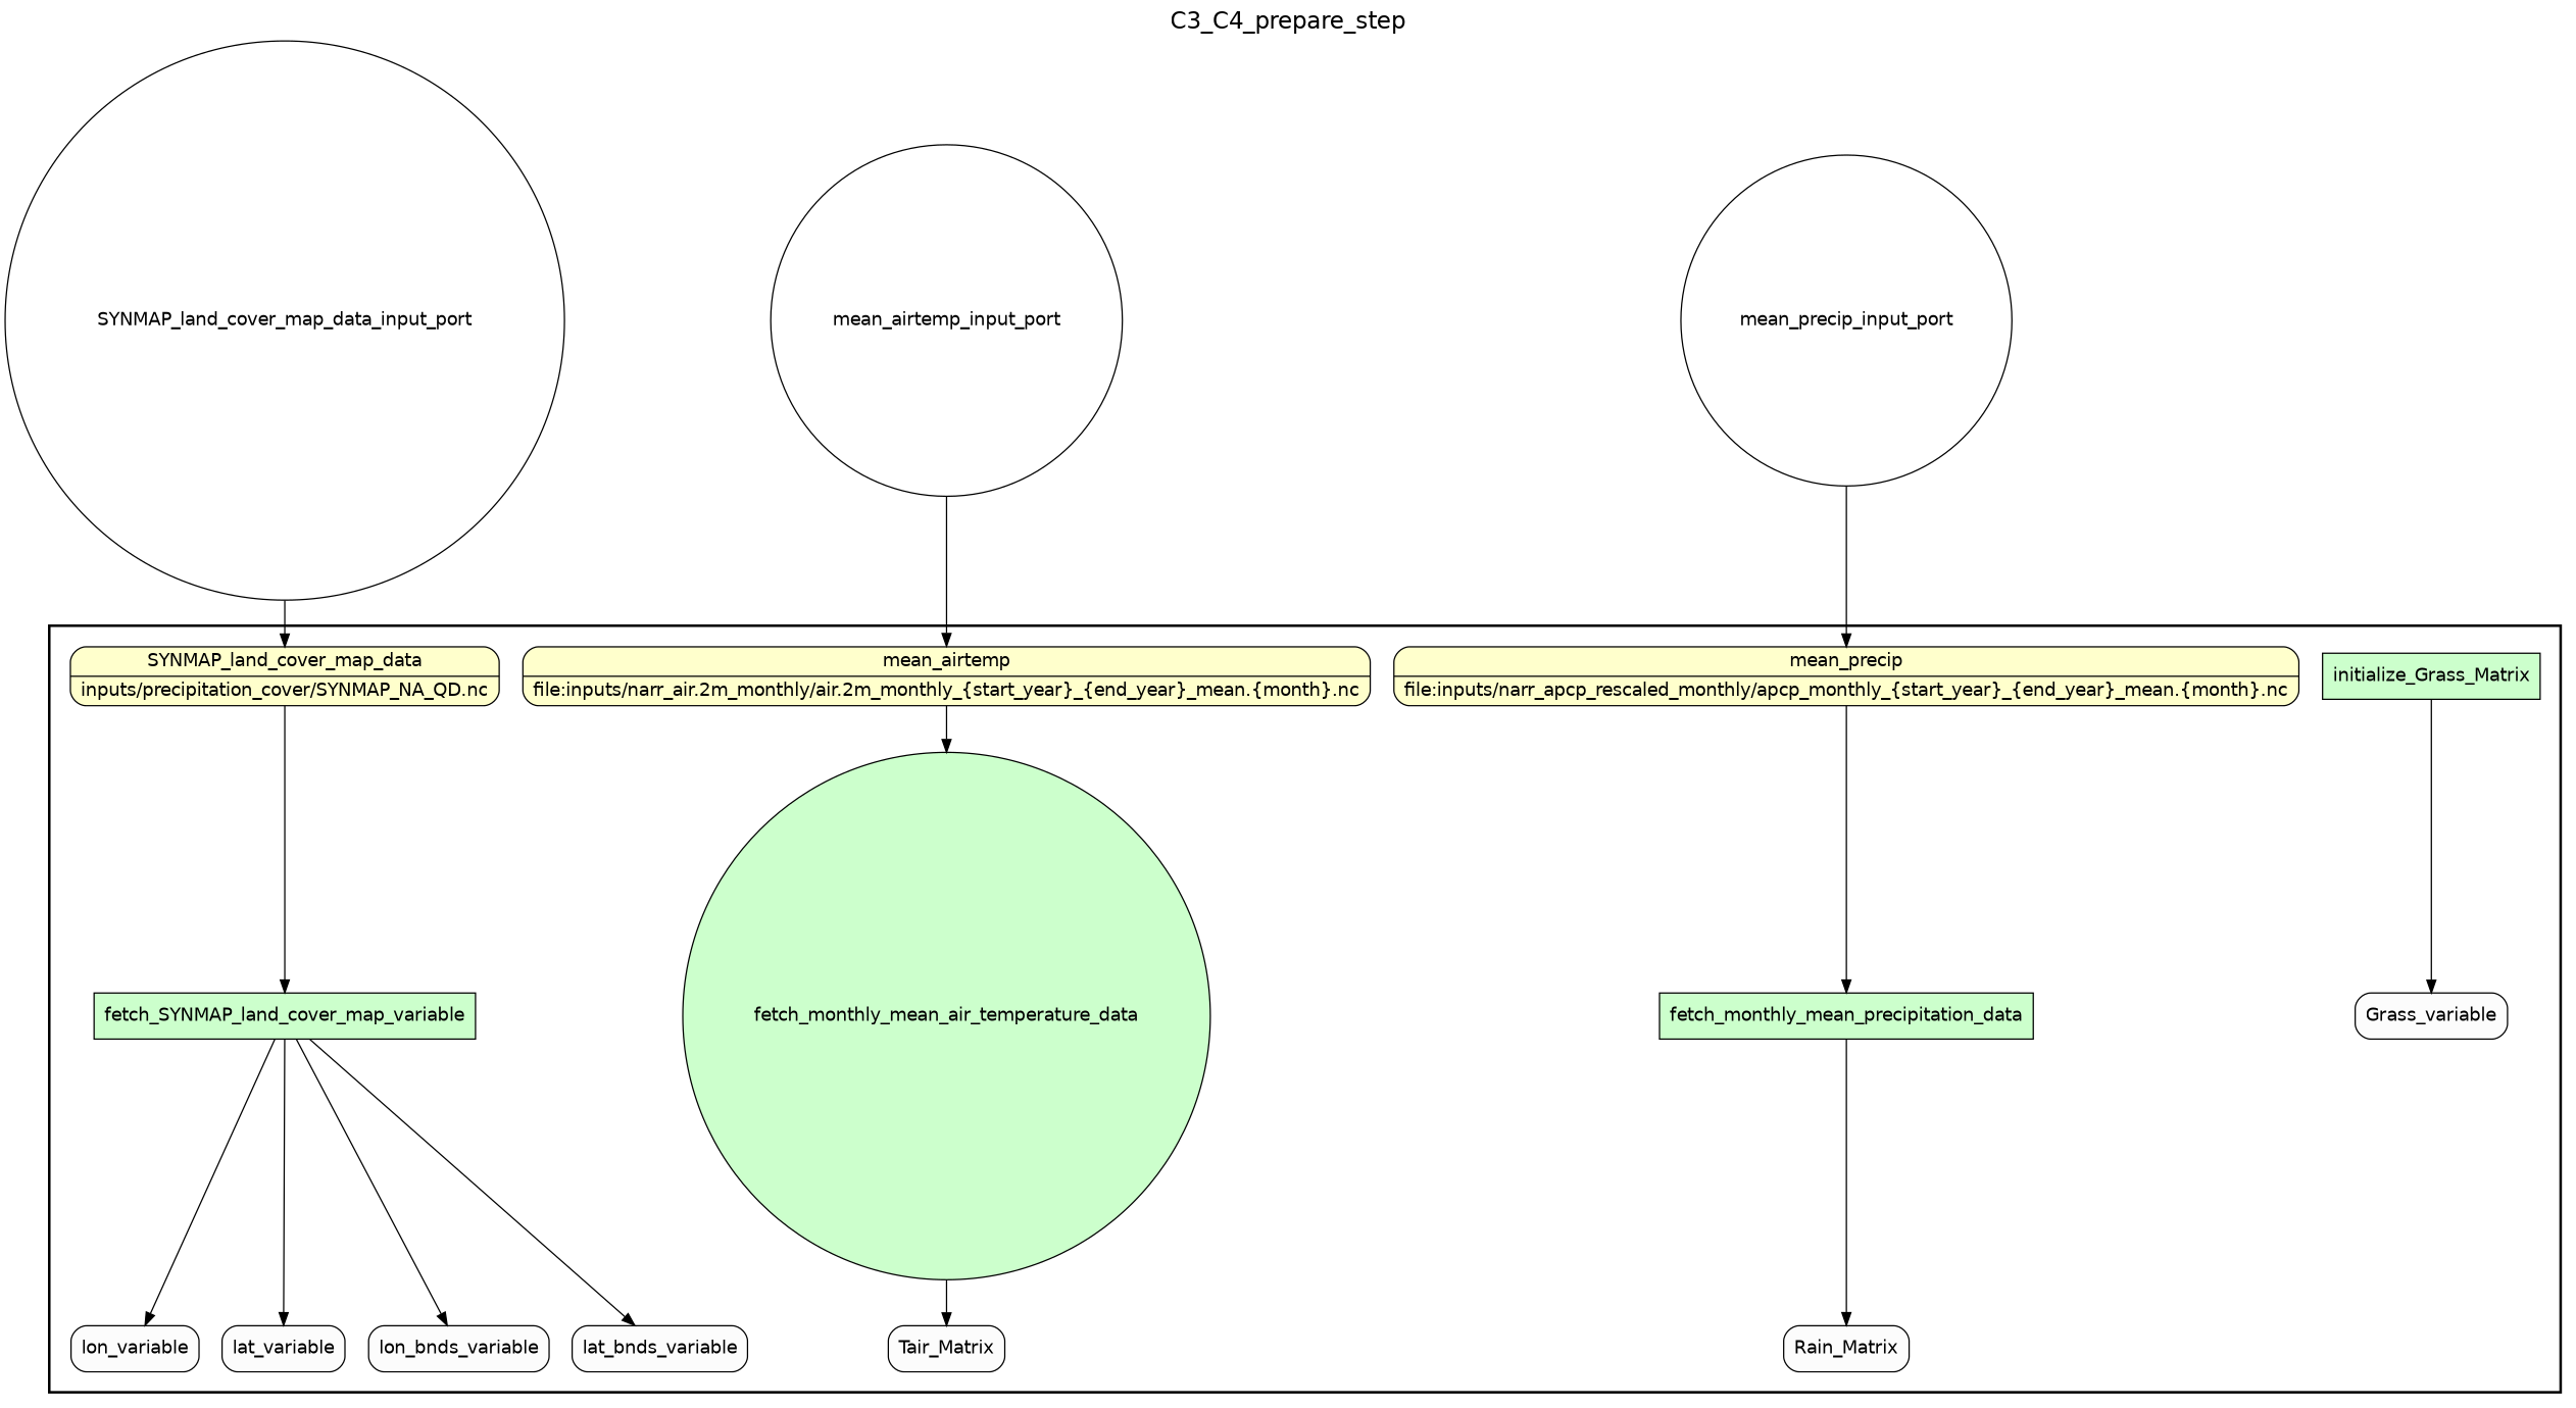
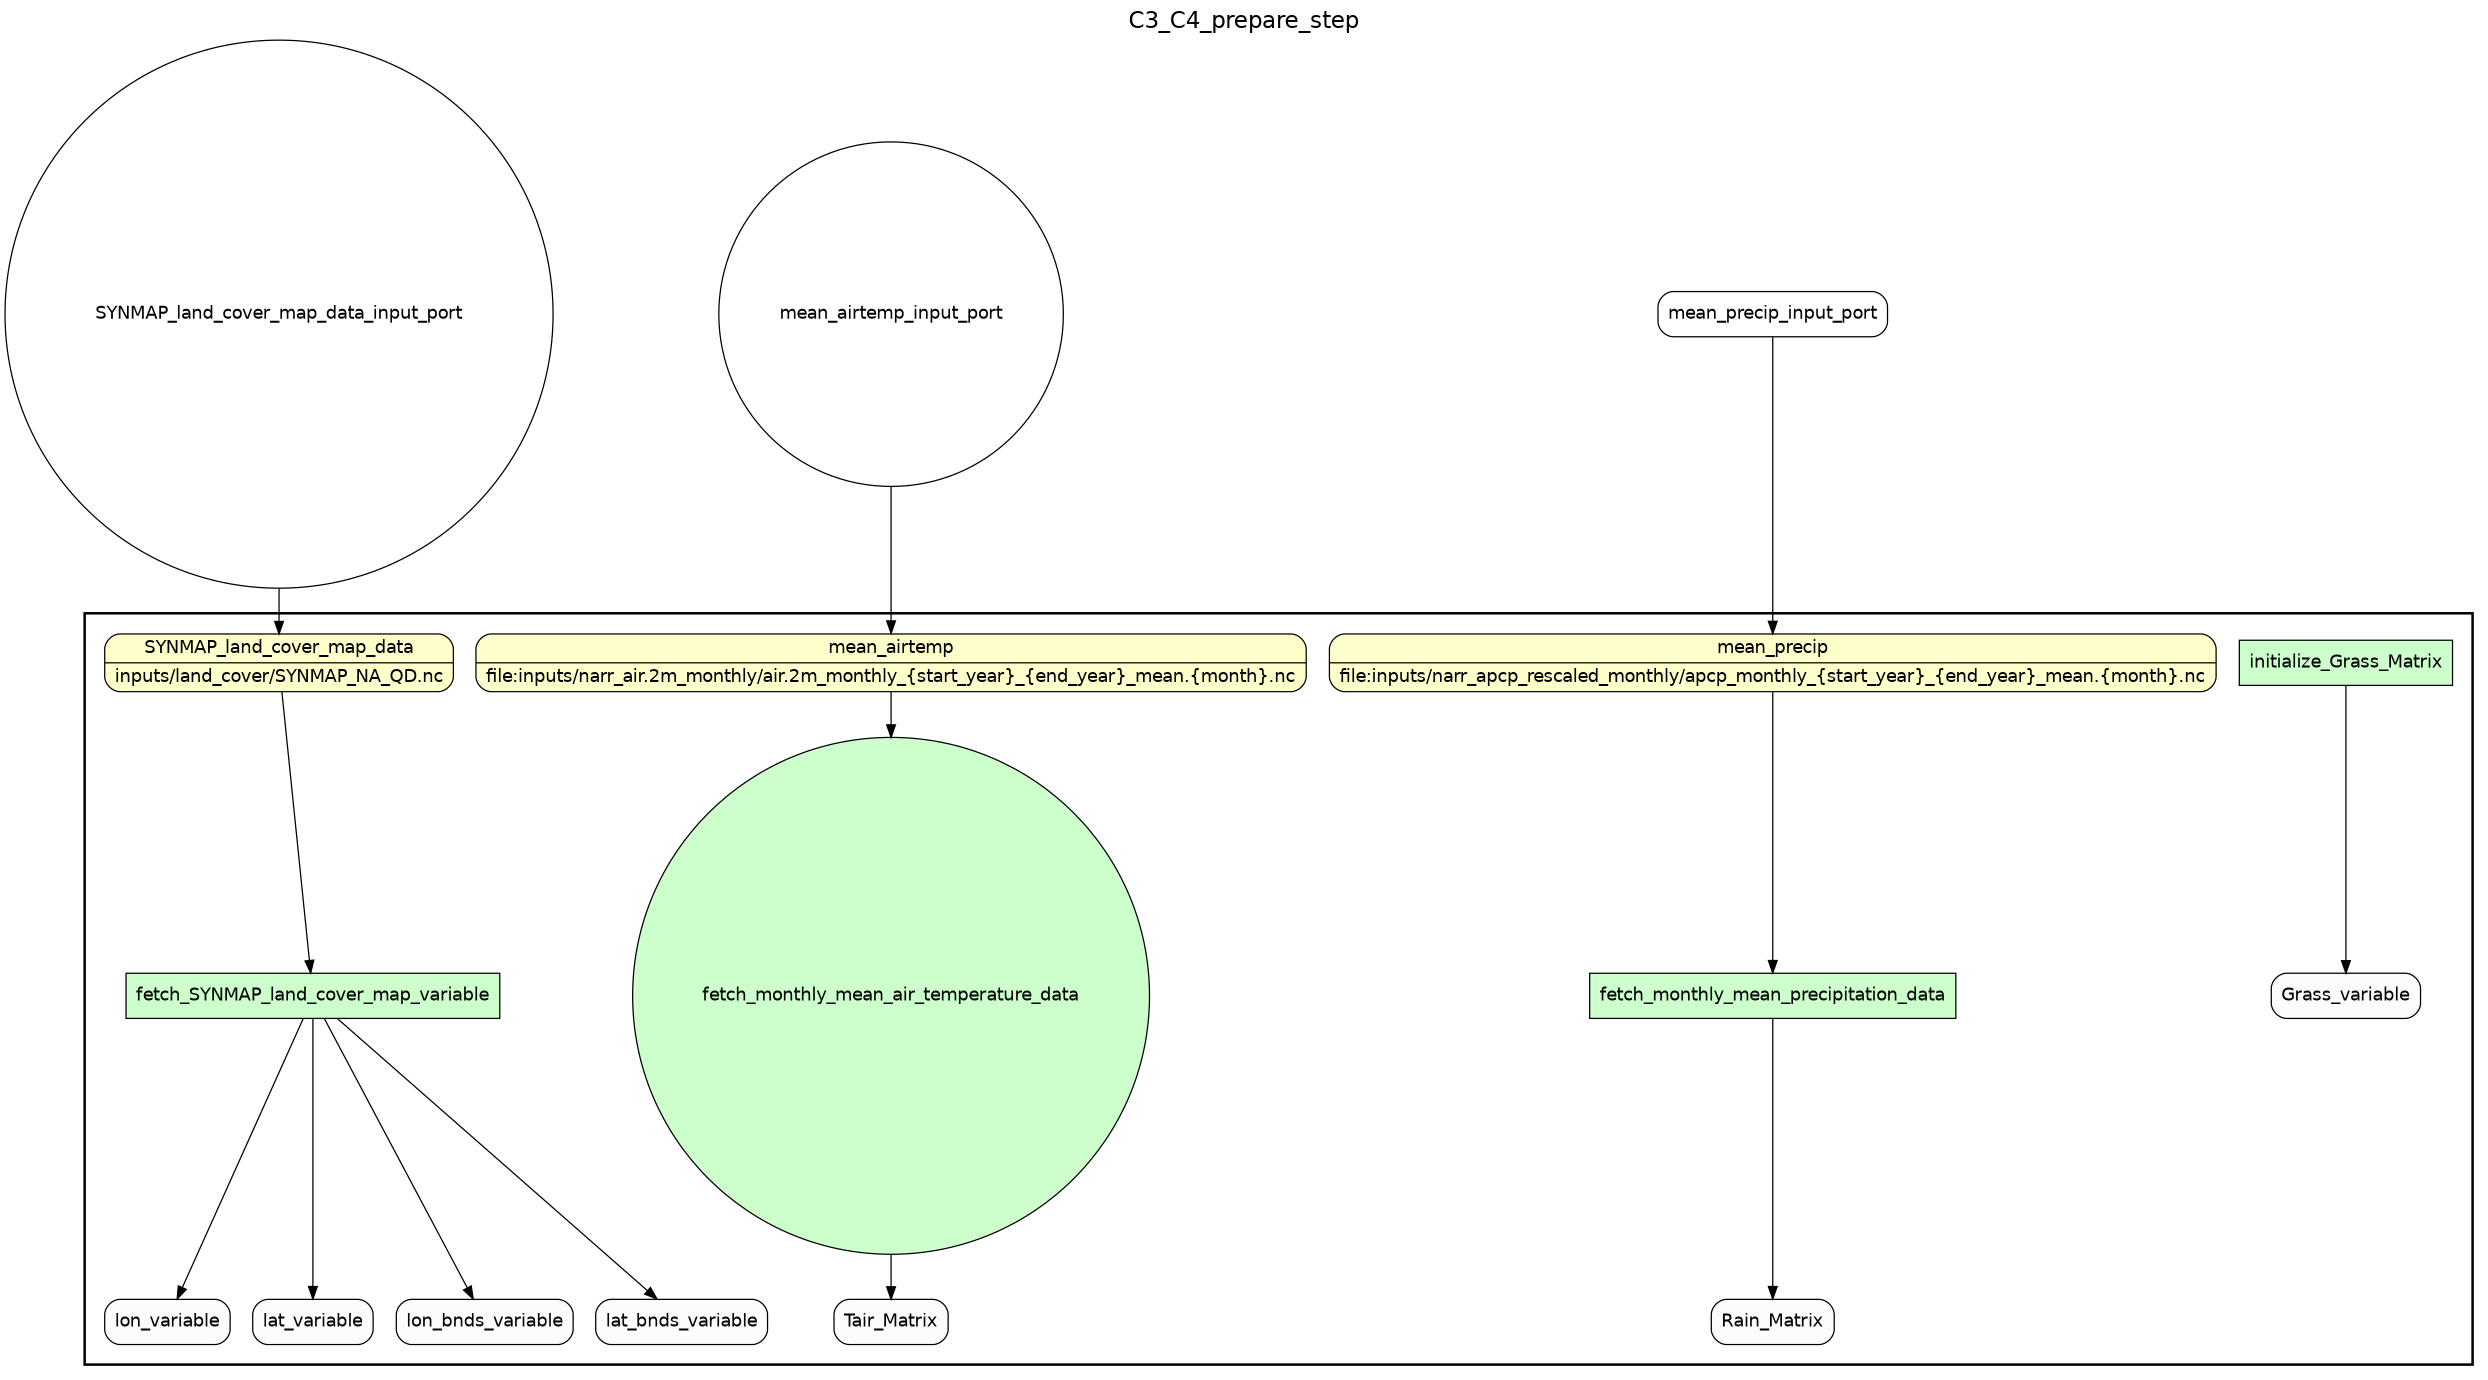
  digraph {
    fontname=Helvetica
    fontsize=18
    label=C3_C4_prepare_step
    labelloc=t
    rankdir=TB
    node [fillcolor="#FCFCFC" fontname=Helvetica peripheries=1 shape=box style="rounded,filled"]
    fetch_SYNMAP_land_cover_map_variable [fillcolor="#CCFFCC" style=filled]
    lon_variable
    lat_variable
    lon_bnds_variable
    lat_bnds_variable
    fetch_monthly_mean_air_temperature_data [fillcolor="#CCFFCC" shape=circle style=filled]
    Tair_Matrix
    fetch_monthly_mean_precipitation_data [fillcolor="#CCFFCC" style=filled]
    Rain_Matrix
    initialize_Grass_Matrix [fillcolor="#CCFFCC" style=filled]
    Grass_variable
-   n12 [fillcolor="#FFFFCC" label="{<f0> SYNMAP_land_cover_map_data |<f1> inputs/precipitation_cover/SYNMAP_NA_QD.nc}" rankdir=LR shape=record]
+   n12 [fillcolor="#FFFFCC" label="{<f0> SYNMAP_land_cover_map_data |<f1> inputs/land_cover/SYNMAP_NA_QD.nc}" rankdir=LR shape=record]
    n13 [fillcolor="#FFFFCC" label="{<f0> mean_airtemp |<f1> file\:inputs/narr_air.2m_monthly/air.2m_monthly_\{start_year\}_\{end_year\}_mean.\{month\}.nc}" rankdir=LR shape=record]
    n14 [fillcolor="#FFFFCC" label="{<f0> mean_precip |<f1> file\:inputs/narr_apcp_rescaled_monthly/apcp_monthly_\{start_year\}_\{end_year\}_mean.\{month\}.nc}" rankdir=LR shape=record]
    SYNMAP_land_cover_map_data_input_port [fillcolor="#FFFFFF" shape=circle width=0.2]
    mean_airtemp_input_port [fillcolor="#FFFFFF" shape=circle width=0.2]
-   mean_precip_input_port [fillcolor="#FFFFFF" shape=circle width=0.2]
+   mean_precip_input_port [fillcolor="#FFFFFF" width=0.2]
    subgraph cluster_1 {
      color=black
      label=""
      penwidth=2
      subgraph cluster_2 {
        color=black
        label=""
        penwidth=0
        fetch_SYNMAP_land_cover_map_variable
        lon_variable
        lat_variable
        lon_bnds_variable
        lat_bnds_variable
        fetch_monthly_mean_air_temperature_data
        Tair_Matrix
        fetch_monthly_mean_precipitation_data
        Rain_Matrix
        initialize_Grass_Matrix
        Grass_variable
        n12
        n13
        n14
      }
    }
    fetch_SYNMAP_land_cover_map_variable -> lon_variable
    fetch_SYNMAP_land_cover_map_variable -> lat_variable
    fetch_SYNMAP_land_cover_map_variable -> lon_bnds_variable
    fetch_SYNMAP_land_cover_map_variable -> lat_bnds_variable
    fetch_monthly_mean_air_temperature_data -> Tair_Matrix
    fetch_monthly_mean_precipitation_data -> Rain_Matrix
    initialize_Grass_Matrix -> Grass_variable
    n12 -> fetch_SYNMAP_land_cover_map_variable
    n13 -> fetch_monthly_mean_air_temperature_data
    n14 -> fetch_monthly_mean_precipitation_data
    SYNMAP_land_cover_map_data_input_port -> n12
    mean_airtemp_input_port -> n13
    mean_precip_input_port -> n14
  }
